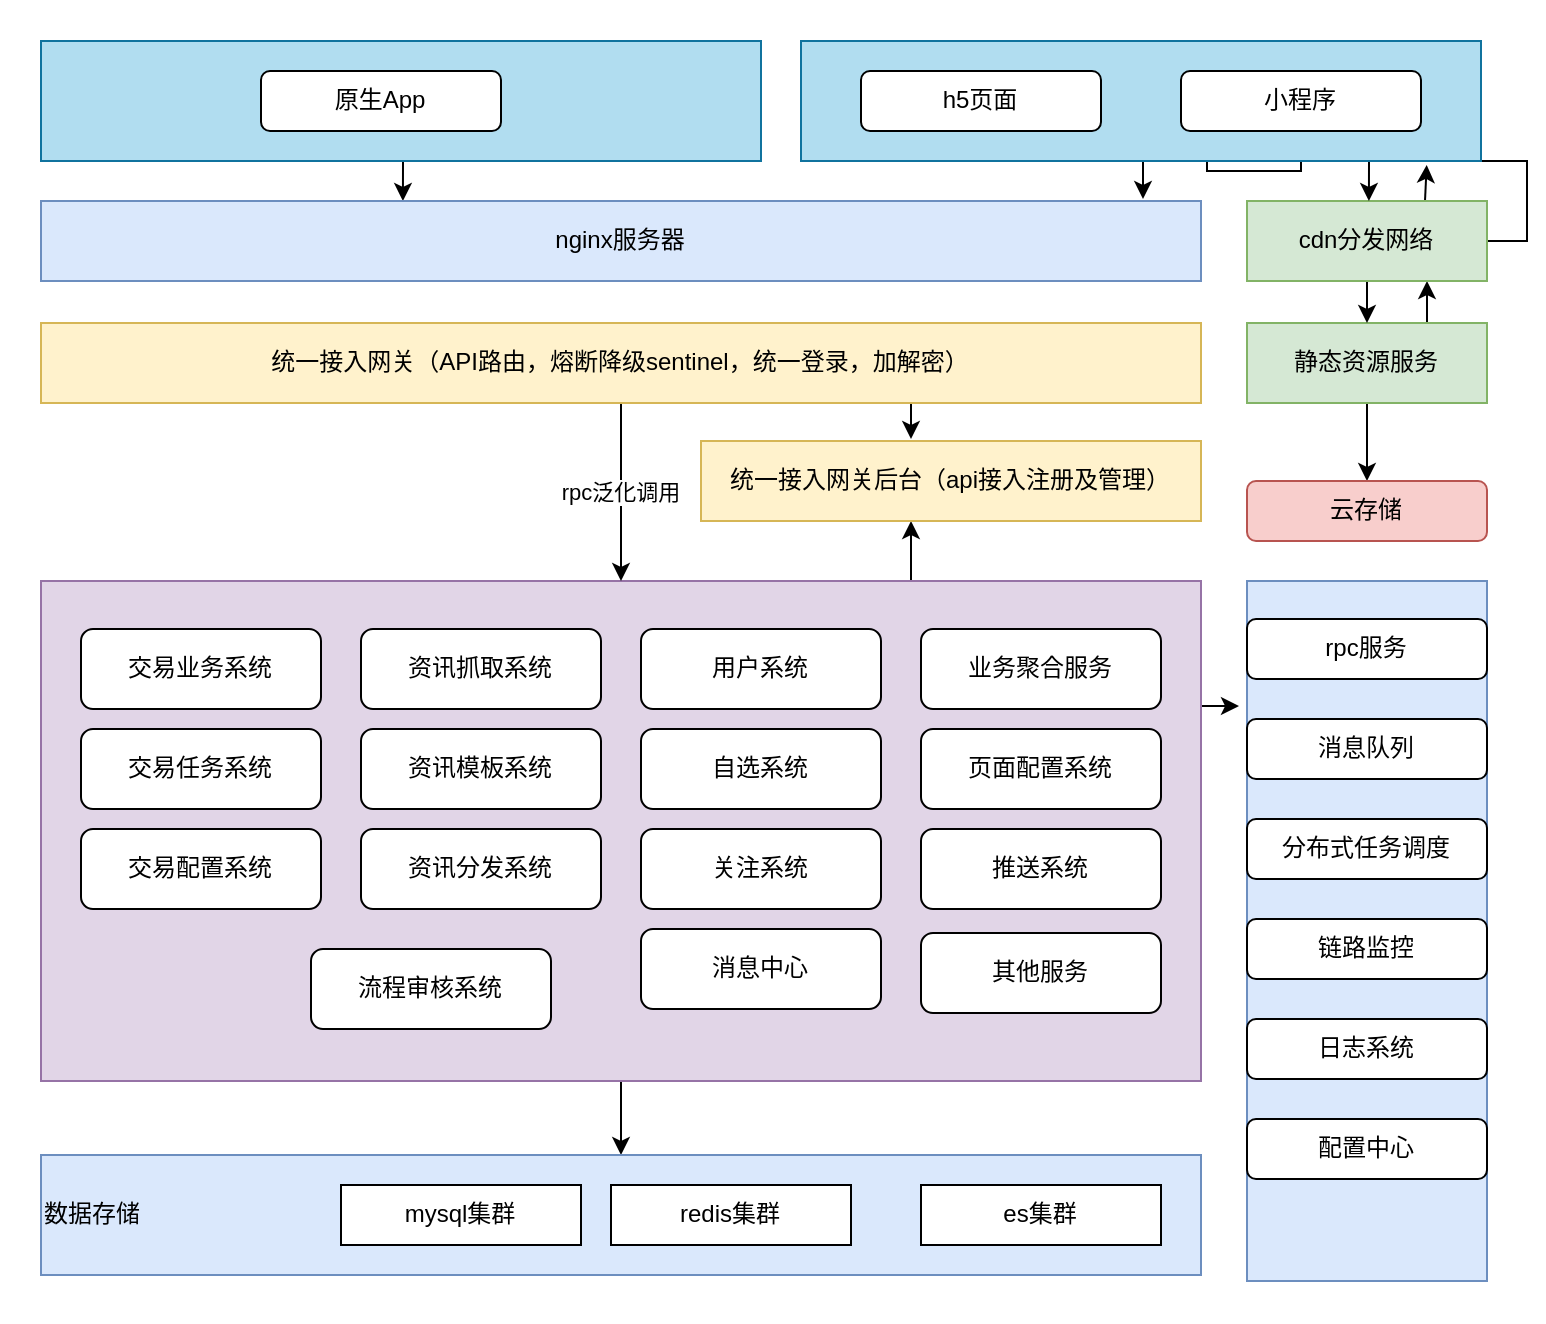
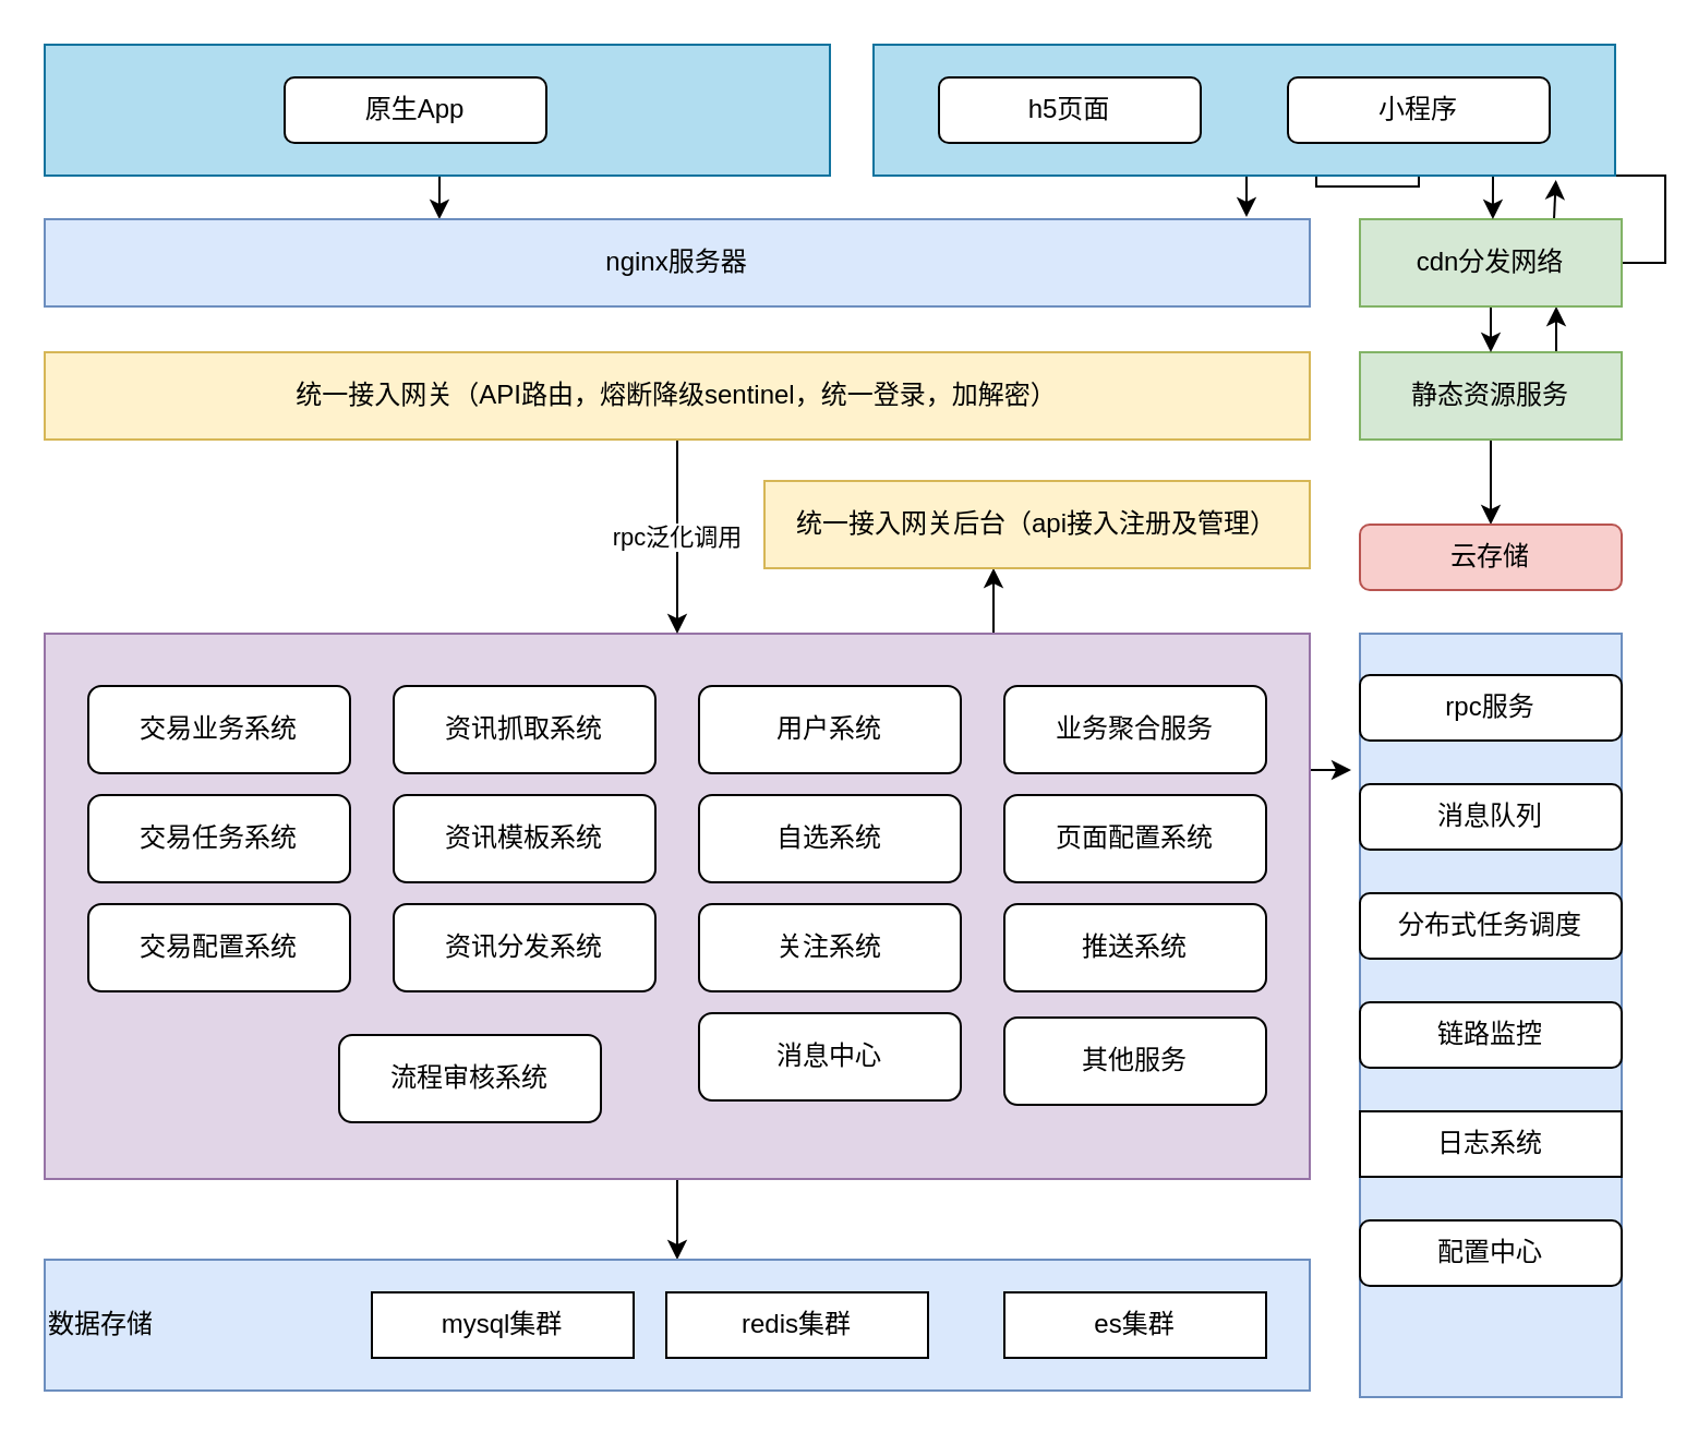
  <mxCell id="0" />
  <mxCell id="1" parent="0" />
  <mxCell id="2" style="edgeStyle=orthogonalEdgeStyle;rounded=0;orthogonalLoop=1;jettySize=auto;html=1;exitX=0.5;exitY=1;exitDx=0;exitDy=0;entryX=0.312;entryY=0;entryDx=0;entryDy=0;entryPerimeter=0;" parent="1" source="3" target="20" edge="1"><mxGeometry relative="1" as="geometry" /></mxCell>
  <mxCell id="3" value="" style="rounded=0;whiteSpace=wrap;html=1;fillColor=#b1ddf0;strokeColor=#10739e;" parent="1" vertex="1"><mxGeometry x="20" y="20" width="360" height="60" as="geometry" /></mxCell>
  <mxCell id="4" value="原生App" style="rounded=1;whiteSpace=wrap;html=1;" parent="1" vertex="1"><mxGeometry x="130" y="35" width="120" height="30" as="geometry" /></mxCell>
  <mxCell id="5" style="edgeStyle=orthogonalEdgeStyle;rounded=0;orthogonalLoop=1;jettySize=auto;html=1;exitX=0.5;exitY=1;exitDx=0;exitDy=0;entryX=0.5;entryY=0;entryDx=0;entryDy=0;" parent="1" source="8" target="9" edge="1"><mxGeometry relative="1" as="geometry" /></mxCell>
  <mxCell id="6" style="edgeStyle=orthogonalEdgeStyle;rounded=0;orthogonalLoop=1;jettySize=auto;html=1;exitX=0.75;exitY=0;exitDx=0;exitDy=0;entryX=0.5;entryY=1;entryDx=0;entryDy=0;" parent="1" edge="1"><mxGeometry relative="1" as="geometry"><mxPoint x="435" y="290" as="sourcePoint" /><mxPoint x="455" y="260" as="targetPoint" /></mxGeometry></mxCell>
  <mxCell id="7" style="edgeStyle=orthogonalEdgeStyle;rounded=0;orthogonalLoop=1;jettySize=auto;html=1;exitX=1;exitY=0.25;exitDx=0;exitDy=0;entryX=-0.033;entryY=0.18;entryDx=0;entryDy=0;entryPerimeter=0;" parent="1" source="8" target="24" edge="1"><mxGeometry relative="1" as="geometry" /></mxCell>
  <mxCell id="8" value="" style="rounded=0;whiteSpace=wrap;html=1;fillColor=#e1d5e7;strokeColor=#9673a6;" parent="1" vertex="1"><mxGeometry x="20" y="290" width="580" height="250" as="geometry" /></mxCell>
  <mxCell id="9" value="数据存储" style="rounded=0;whiteSpace=wrap;html=1;align=left;fillColor=#dae8fc;strokeColor=#6c8ebf;" parent="1" vertex="1"><mxGeometry x="20" y="577" width="580" height="60" as="geometry" /></mxCell>
  <mxCell id="10" value="mysql集群" style="rounded=0;whiteSpace=wrap;html=1;" parent="1" vertex="1"><mxGeometry x="170" y="592" width="120" height="30" as="geometry" /></mxCell>
  <mxCell id="11" value="redis集群" style="rounded=0;whiteSpace=wrap;html=1;" parent="1" vertex="1"><mxGeometry x="305" y="592" width="120" height="30" as="geometry" /></mxCell>
  <mxCell id="12" value="es集群" style="rounded=0;whiteSpace=wrap;html=1;" parent="1" vertex="1"><mxGeometry x="460" y="592" width="120" height="30" as="geometry" /></mxCell>
  <mxCell id="13" style="edgeStyle=orthogonalEdgeStyle;rounded=0;orthogonalLoop=1;jettySize=auto;html=1;exitX=0.75;exitY=0;exitDx=0;exitDy=0;entryX=0.75;entryY=1;entryDx=0;entryDy=0;" parent="1" source="15" target="19" edge="1"><mxGeometry relative="1" as="geometry" /></mxCell>
  <mxCell id="14" style="edgeStyle=orthogonalEdgeStyle;rounded=0;orthogonalLoop=1;jettySize=auto;html=1;exitX=0.5;exitY=1;exitDx=0;exitDy=0;entryX=0.5;entryY=0;entryDx=0;entryDy=0;" parent="1" source="15" target="50" edge="1"><mxGeometry relative="1" as="geometry" /></mxCell>
  <mxCell id="15" value="静态资源服务" style="rounded=0;whiteSpace=wrap;html=1;fillColor=#d5e8d4;strokeColor=#82b366;" parent="1" vertex="1"><mxGeometry x="623" y="161" width="120" height="40" as="geometry" /></mxCell>
  <mxCell id="16" style="edgeStyle=orthogonalEdgeStyle;rounded=0;orthogonalLoop=1;jettySize=auto;html=1;exitX=0.5;exitY=1;exitDx=0;exitDy=0;entryX=0.5;entryY=0;entryDx=0;entryDy=0;" parent="1" source="19" target="15" edge="1"><mxGeometry relative="1" as="geometry" /></mxCell>
  <mxCell id="17" style="edgeStyle=orthogonalEdgeStyle;rounded=0;orthogonalLoop=1;jettySize=auto;html=1;exitX=0.5;exitY=0;exitDx=0;exitDy=0;entryX=0.826;entryY=1.033;entryDx=0;entryDy=0;entryPerimeter=0;" parent="1" edge="1"><mxGeometry relative="1" as="geometry"><mxPoint x="712.84" y="81.98" as="targetPoint" /><mxPoint x="712" y="100" as="sourcePoint" /></mxGeometry></mxCell>
  <mxCell id="18" style="edgeStyle=orthogonalEdgeStyle;rounded=0;orthogonalLoop=1;jettySize=auto;html=1;exitX=1;exitY=0.5;exitDx=0;exitDy=0;" parent="1" source="19" target="35" edge="1"><mxGeometry relative="1" as="geometry" /></mxCell>
  <mxCell id="19" value="cdn分发网络" style="rounded=0;whiteSpace=wrap;html=1;fillColor=#d5e8d4;strokeColor=#82b366;" parent="1" vertex="1"><mxGeometry x="623" y="100" width="120" height="40" as="geometry" /></mxCell>
  <mxCell id="20" value="nginx服务器" style="rounded=0;whiteSpace=wrap;html=1;fillColor=#dae8fc;strokeColor=#6c8ebf;" parent="1" vertex="1"><mxGeometry x="20" y="100" width="580" height="40" as="geometry" /></mxCell>
  <mxCell id="21" value="rpc泛化调用" style="edgeStyle=orthogonalEdgeStyle;rounded=0;orthogonalLoop=1;jettySize=auto;html=1;exitX=0.5;exitY=1;exitDx=0;exitDy=0;entryX=0.5;entryY=0;entryDx=0;entryDy=0;" parent="1" source="23" target="8" edge="1"><mxGeometry relative="1" as="geometry"><mxPoint x="310" y="240" as="targetPoint" /></mxGeometry></mxCell>
- <mxCell id="22" style="edgeStyle=orthogonalEdgeStyle;rounded=0;orthogonalLoop=1;jettySize=auto;html=1;exitX=0.75;exitY=1;exitDx=0;exitDy=0;entryX=0.42;entryY=-0.025;entryDx=0;entryDy=0;entryPerimeter=0;" parent="1" source="23" target="51" edge="1"><mxGeometry relative="1" as="geometry" /></mxCell>
  <mxCell id="23" value="统一接入网关（API路由，熔断降级sentinel，统一登录，加解密）" style="rounded=0;whiteSpace=wrap;html=1;fillColor=#fff2cc;strokeColor=#d6b656;" parent="1" vertex="1"><mxGeometry x="20" y="161" width="580" height="40" as="geometry" /></mxCell>
  <mxCell id="24" value="" style="rounded=0;whiteSpace=wrap;html=1;fillColor=#dae8fc;strokeColor=#6c8ebf;" parent="1" vertex="1"><mxGeometry x="623" y="290" width="120" height="350" as="geometry" /></mxCell>
  <mxCell id="25" value="rpc服务" style="rounded=1;whiteSpace=wrap;html=1;" parent="1" vertex="1"><mxGeometry x="623" y="309" width="120" height="30" as="geometry" /></mxCell>
  <mxCell id="26" value="消息队列" style="rounded=1;whiteSpace=wrap;html=1;" parent="1" vertex="1"><mxGeometry x="623" y="359" width="120" height="30" as="geometry" /></mxCell>
  <mxCell id="27" value="分布式任务调度" style="rounded=1;whiteSpace=wrap;html=1;" parent="1" vertex="1"><mxGeometry x="623" y="409" width="120" height="30" as="geometry" /></mxCell>
  <mxCell id="28" value="链路监控" style="rounded=1;whiteSpace=wrap;html=1;" parent="1" vertex="1"><mxGeometry x="623" y="459" width="120" height="30" as="geometry" /></mxCell>
- <mxCell id="29" value="日志系统" style="rounded=1;whiteSpace=wrap;html=1;" parent="1" vertex="1"><mxGeometry x="623" y="509" width="120" height="30" as="geometry" /></mxCell>
+ <mxCell id="29" value="日志系统" style="whiteSpace=wrap;html=1;rounded=0;" parent="1" vertex="1"><mxGeometry x="623" y="509" width="120" height="30" as="geometry" /></mxCell>
  <mxCell id="30" value="配置中心" style="rounded=1;whiteSpace=wrap;html=1;" parent="1" vertex="1"><mxGeometry x="623" y="559" width="120" height="30" as="geometry" /></mxCell>
  <mxCell id="31" style="edgeStyle=orthogonalEdgeStyle;rounded=0;orthogonalLoop=1;jettySize=auto;html=1;exitX=0.5;exitY=1;exitDx=0;exitDy=0;entryX=0.95;entryY=-0.025;entryDx=0;entryDy=0;entryPerimeter=0;" parent="1" source="33" target="20" edge="1"><mxGeometry relative="1" as="geometry" /></mxCell>
  <mxCell id="32" style="edgeStyle=orthogonalEdgeStyle;rounded=0;orthogonalLoop=1;jettySize=auto;html=1;exitX=0.75;exitY=1;exitDx=0;exitDy=0;entryX=0.333;entryY=0;entryDx=0;entryDy=0;entryPerimeter=0;" parent="1" edge="1"><mxGeometry relative="1" as="geometry"><mxPoint x="679" y="80" as="sourcePoint" /><mxPoint x="683.96" y="100" as="targetPoint" /></mxGeometry></mxCell>
  <mxCell id="33" value="" style="rounded=0;whiteSpace=wrap;html=1;fillColor=#b1ddf0;strokeColor=#10739e;" parent="1" vertex="1"><mxGeometry x="400" y="20" width="340" height="60" as="geometry" /></mxCell>
  <mxCell id="34" value="h5页面" style="rounded=1;whiteSpace=wrap;html=1;" parent="1" vertex="1"><mxGeometry x="430" y="35" width="120" height="30" as="geometry" /></mxCell>
  <mxCell id="35" value="小程序" style="rounded=1;whiteSpace=wrap;html=1;" parent="1" vertex="1"><mxGeometry x="590" y="35" width="120" height="30" as="geometry" /></mxCell>
  <mxCell id="36" value="交易业务系统" style="rounded=1;whiteSpace=wrap;html=1;" parent="1" vertex="1"><mxGeometry x="40" y="314" width="120" height="40" as="geometry" /></mxCell>
  <mxCell id="37" value="交易任务系统" style="rounded=1;whiteSpace=wrap;html=1;" parent="1" vertex="1"><mxGeometry x="40" y="364" width="120" height="40" as="geometry" /></mxCell>
  <mxCell id="38" value="交易配置系统" style="rounded=1;whiteSpace=wrap;html=1;" parent="1" vertex="1"><mxGeometry x="40" y="414" width="120" height="40" as="geometry" /></mxCell>
  <mxCell id="39" value="资讯抓取系统" style="rounded=1;whiteSpace=wrap;html=1;" parent="1" vertex="1"><mxGeometry x="180" y="314" width="120" height="40" as="geometry" /></mxCell>
  <mxCell id="40" value="资讯模板系统" style="rounded=1;whiteSpace=wrap;html=1;" parent="1" vertex="1"><mxGeometry x="180" y="364" width="120" height="40" as="geometry" /></mxCell>
  <mxCell id="41" value="资讯分发系统" style="rounded=1;whiteSpace=wrap;html=1;" parent="1" vertex="1"><mxGeometry x="180" y="414" width="120" height="40" as="geometry" /></mxCell>
  <mxCell id="42" value="流程审核系统" style="rounded=1;whiteSpace=wrap;html=1;" parent="1" vertex="1"><mxGeometry x="155" y="474" width="120" height="40" as="geometry" /></mxCell>
  <mxCell id="43" value="用户系统" style="rounded=1;whiteSpace=wrap;html=1;" parent="1" vertex="1"><mxGeometry x="320" y="314" width="120" height="40" as="geometry" /></mxCell>
  <mxCell id="44" value="自选系统" style="rounded=1;whiteSpace=wrap;html=1;" parent="1" vertex="1"><mxGeometry x="320" y="364" width="120" height="40" as="geometry" /></mxCell>
  <mxCell id="45" value="关注系统" style="rounded=1;whiteSpace=wrap;html=1;" parent="1" vertex="1"><mxGeometry x="320" y="414" width="120" height="40" as="geometry" /></mxCell>
  <mxCell id="46" value="消息中心" style="rounded=1;whiteSpace=wrap;html=1;" parent="1" vertex="1"><mxGeometry x="320" y="464" width="120" height="40" as="geometry" /></mxCell>
  <mxCell id="47" value="页面配置系统" style="rounded=1;whiteSpace=wrap;html=1;" parent="1" vertex="1"><mxGeometry x="460" y="364" width="120" height="40" as="geometry" /></mxCell>
  <mxCell id="48" value="其他服务" style="rounded=1;whiteSpace=wrap;html=1;" parent="1" vertex="1"><mxGeometry x="460" y="466" width="120" height="40" as="geometry" /></mxCell>
  <mxCell id="49" value="推送系统" style="rounded=1;whiteSpace=wrap;html=1;" parent="1" vertex="1"><mxGeometry x="460" y="414" width="120" height="40" as="geometry" /></mxCell>
  <mxCell id="50" value="云存储" style="rounded=1;whiteSpace=wrap;html=1;fillColor=#f8cecc;strokeColor=#b85450;" parent="1" vertex="1"><mxGeometry x="623" y="240" width="120" height="30" as="geometry" /></mxCell>
  <mxCell id="51" value="统一接入网关后台（api接入注册及管理）" style="rounded=0;whiteSpace=wrap;html=1;fillColor=#fff2cc;strokeColor=#d6b656;" parent="1" vertex="1"><mxGeometry x="350" y="220" width="250" height="40" as="geometry" /></mxCell>
  <mxCell id="52" value="业务聚合服务" style="rounded=1;whiteSpace=wrap;html=1;" vertex="1" parent="1"><mxGeometry x="460" y="314" width="120" height="40" as="geometry" /></mxCell>
